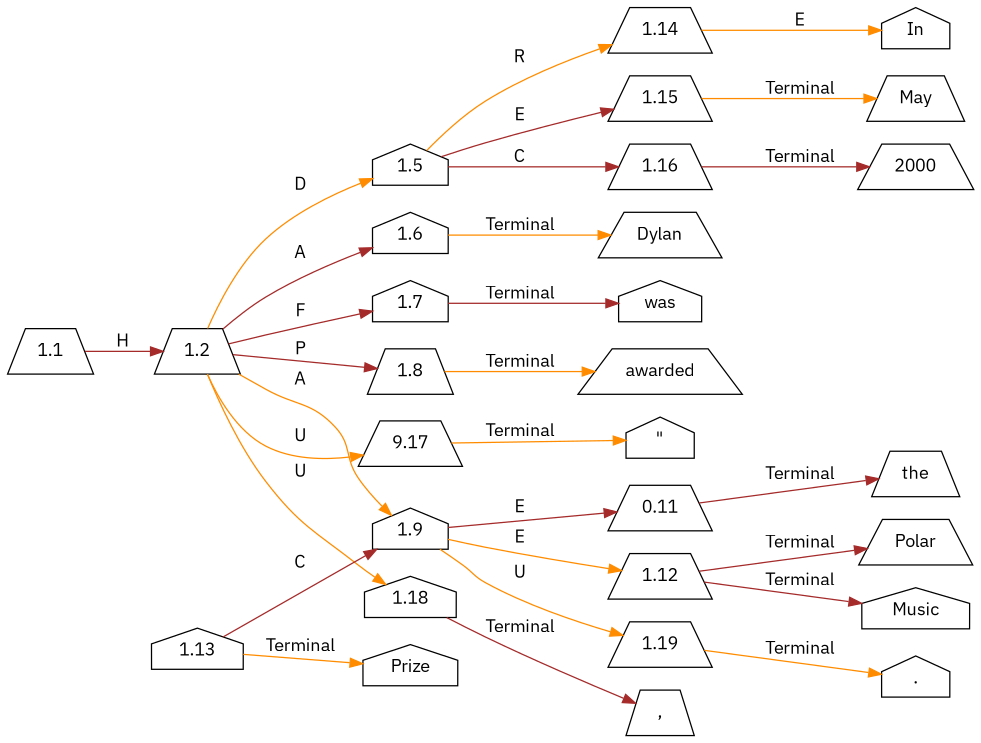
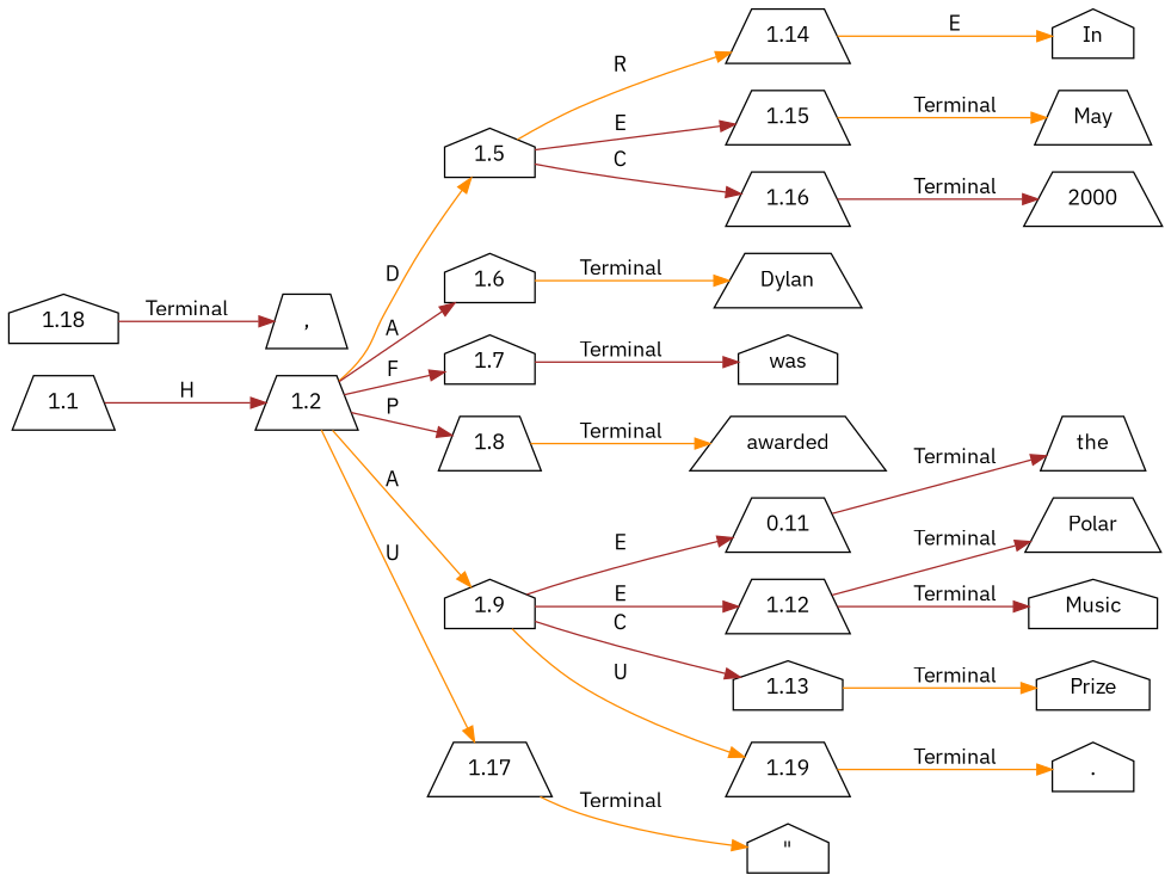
  digraph {
    fontname="IBM Plex Sans"
    rankdir=LR
    node [fontname="IBM Plex Sans" ordering=out shape=trapezium]
    edge [color=brown fontname="IBM Plex Sans" ordering=out]
    n1 [label="\"" shape=house]
    n2 [label=Polar]
    n3 [label=Music shape=house]
    n4 [label=Prize shape=house]
    n5 [label="." shape=house]
    n6 [label=In shape=house]
    n7 [label=May]
    n8 [label=2000]
    n9 [label=","]
    n10 [label=Dylan]
    n11 [label=was shape=house]
    n12 [label=awarded]
    n13 [label=the]
    n14 [label=1.1]
    n15 [label=1.2]
    n16 [label=1.5 shape=house]
    n17 [label=1.6 shape=house]
    n18 [label=1.7 shape=house]
    n19 [label=1.8]
    n20 [label=1.9 shape=house]
-   n21 [label=9.17]
+   n21 [label=1.17]
    n22 [label=1.18 shape=house]
    n23 [label=1.14]
    n24 [label=1.15]
    n25 [label=1.16]
    n26 [label=0.11]
    n27 [label=1.12]
    n28 [label=1.13 shape=house]
    n29 [label=1.19]
    n14 -> n15 [label=H]
    n15 -> n16 [color=darkorange label=D]
    n15 -> n17 [label=A]
    n15 -> n18 [label=F]
    n15 -> n19 [label=P]
    n15 -> n20 [color=darkorange label=A]
    n15 -> n21 [color=darkorange label=U]
-   n15 -> n22 [color=darkorange label=U]
    n16 -> n23 [color=darkorange label=R]
    n16 -> n24 [label=E]
    n16 -> n25 [label=C]
    n17 -> n10 [color=darkorange label=Terminal]
    n18 -> n11 [label=Terminal]
    n19 -> n12 [color=darkorange label=Terminal]
    n20 -> n26 [label=E]
-   n20 -> n27 [color=darkorange label=E]
-   n28 -> n20 [label=C]
+   n20 -> n27 [label=E]
+   n20 -> n28 [label=C]
    n20 -> n29 [color=darkorange label=U]
    n21 -> n1 [color=darkorange label=Terminal]
    n22 -> n9 [label=Terminal]
    n23 -> n6 [color=darkorange label=E]
    n24 -> n7 [color=darkorange label=Terminal]
    n25 -> n8 [label=Terminal]
    n26 -> n13 [label=Terminal]
    n27 -> n2 [label=Terminal]
    n27 -> n3 [label=Terminal]
    n28 -> n4 [color=darkorange label=Terminal]
    n29 -> n5 [color=darkorange label=Terminal]
  }
